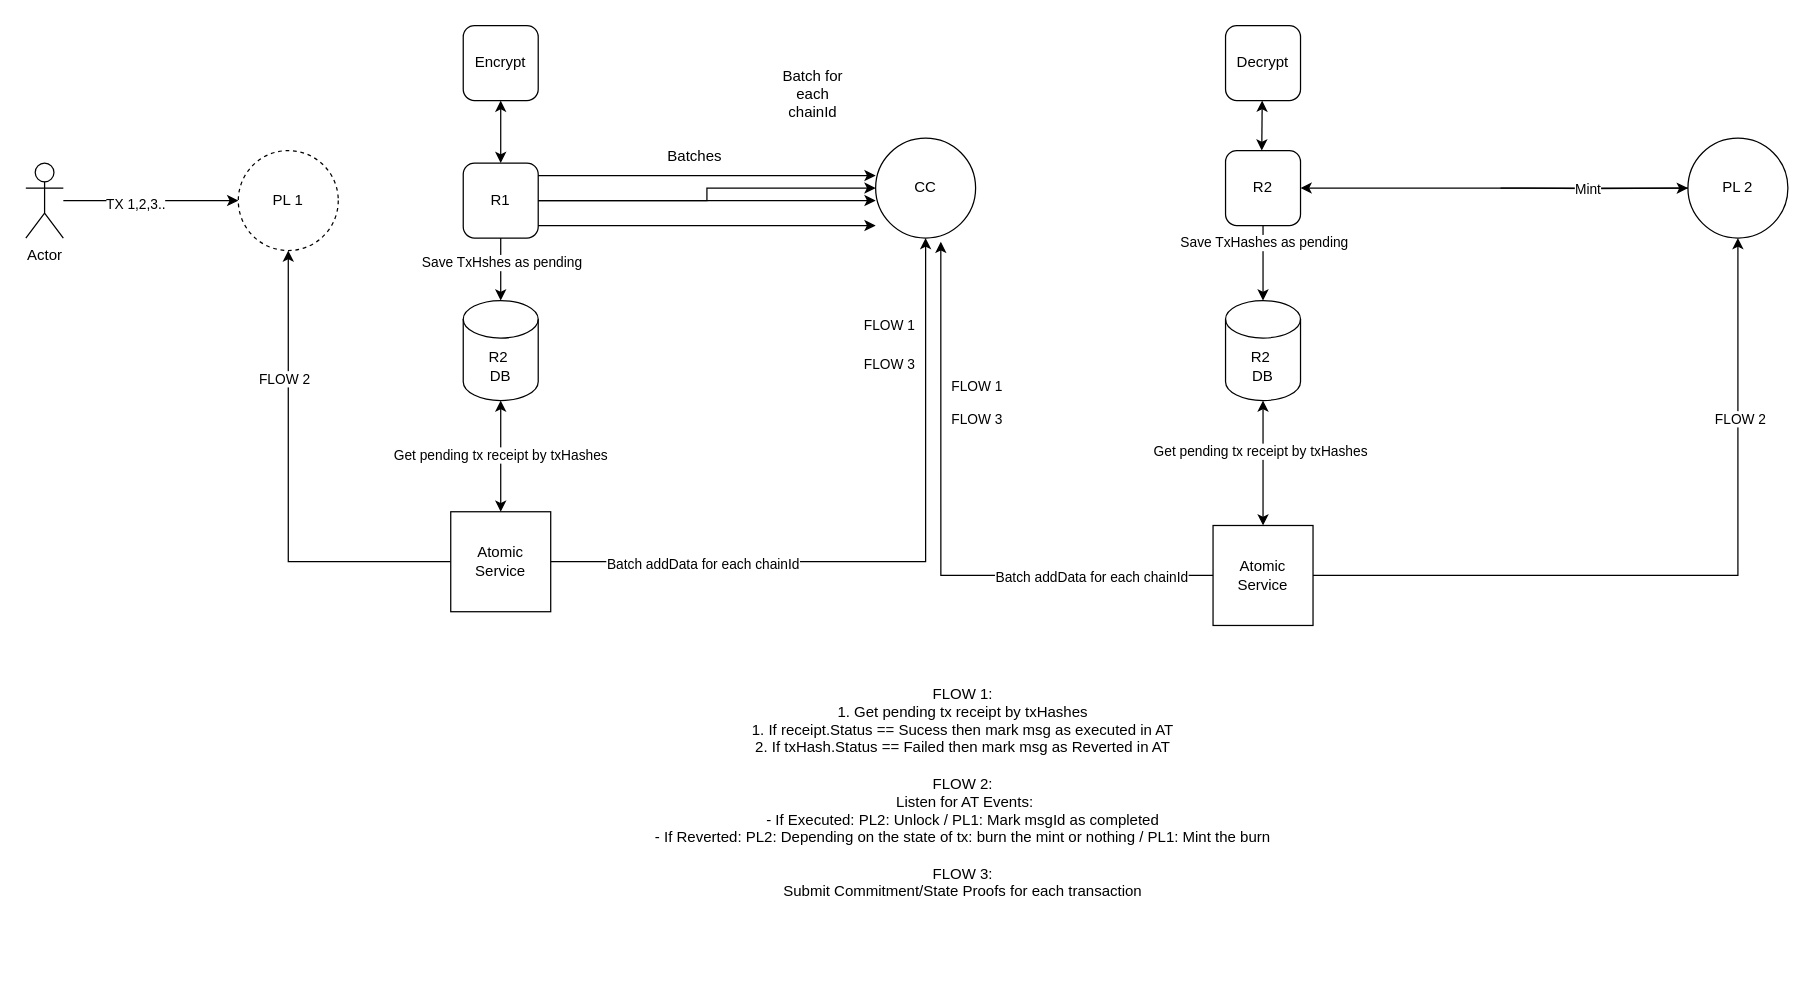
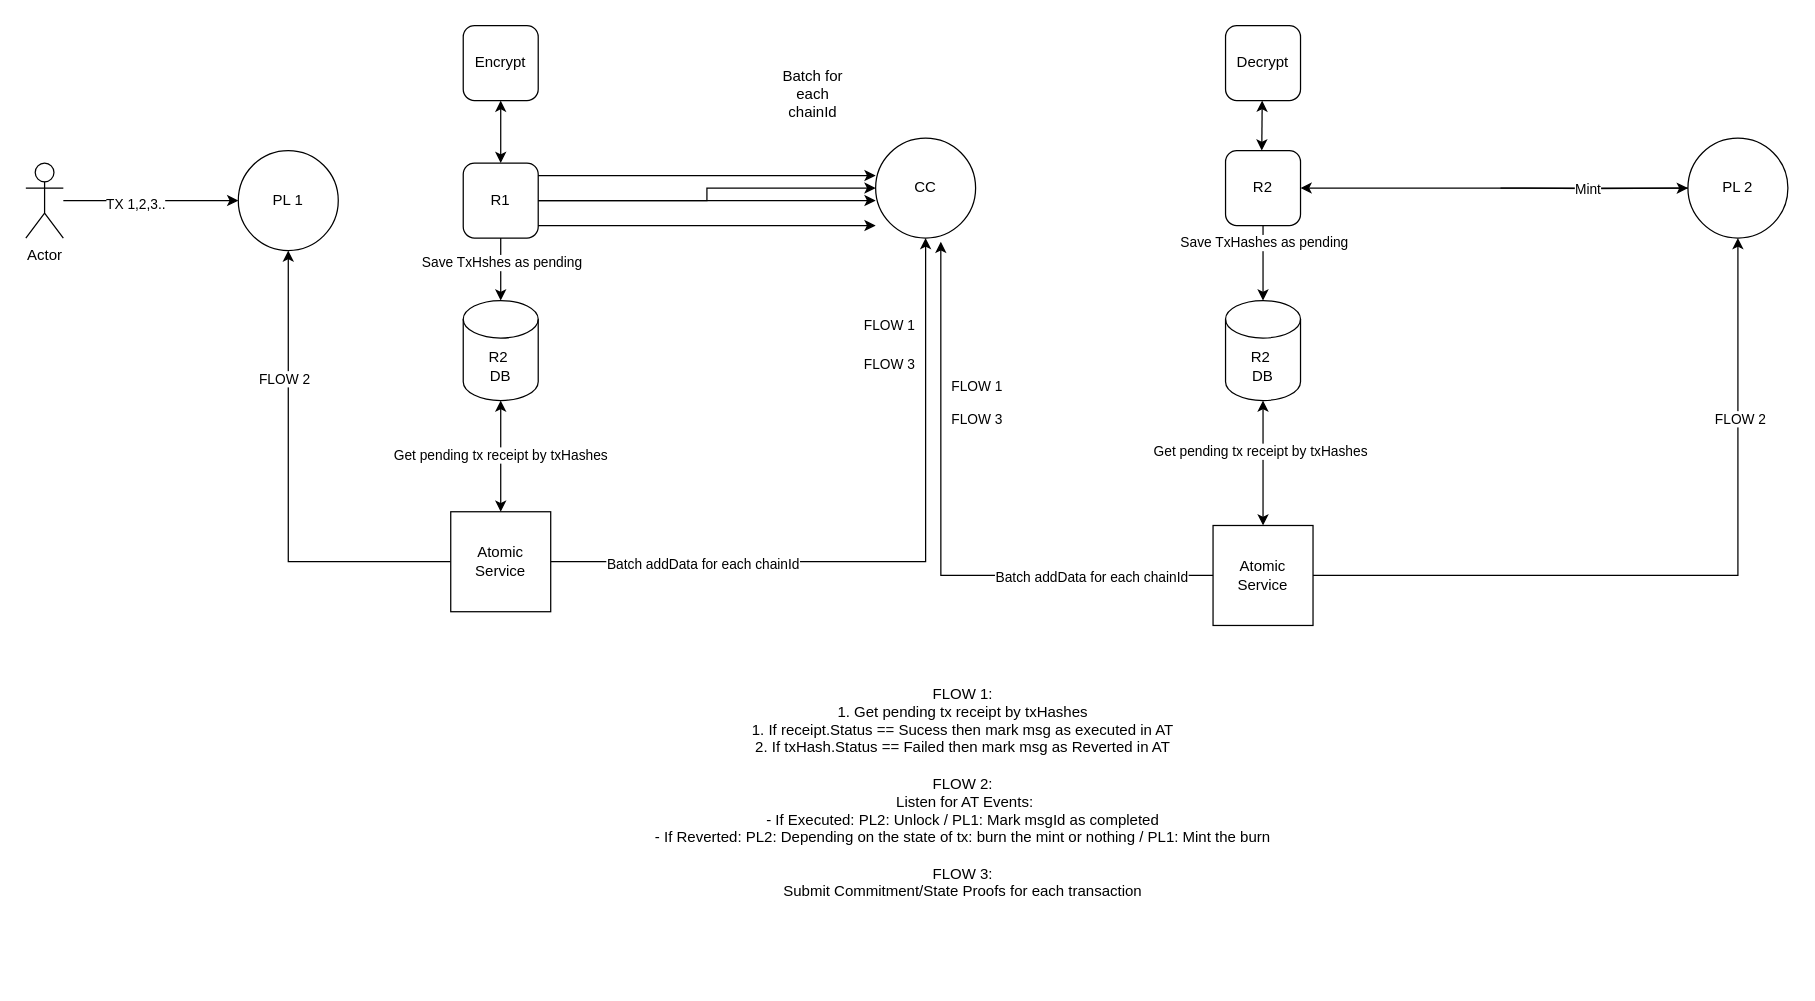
  <mxCell id="0" />
  <mxCell id="1" parent="0" />
- <mxCell id="2" value="PL 1" style="ellipse;whiteSpace=wrap;html=1;aspect=fixed;dashed=1;" vertex="1" parent="1"><mxGeometry x="190" y="120" width="80" height="80" as="geometry" /></mxCell>
+ <mxCell id="2" value="PL 1" style="ellipse;whiteSpace=wrap;html=1;aspect=fixed;" vertex="1" parent="1"><mxGeometry x="190" y="120" width="80" height="80" as="geometry" /></mxCell>
  <mxCell id="3" value="CC" style="ellipse;whiteSpace=wrap;html=1;aspect=fixed;" vertex="1" parent="1"><mxGeometry x="700" y="110" width="80" height="80" as="geometry" /></mxCell>
  <mxCell id="4" style="edgeStyle=orthogonalEdgeStyle;rounded=0;orthogonalLoop=1;jettySize=auto;html=1;" edge="1" parent="1" source="6" target="2"><mxGeometry relative="1" as="geometry" /></mxCell>
  <mxCell id="5" value="TX 1,2,3.." style="edgeLabel;html=1;align=center;verticalAlign=middle;resizable=0;points=[];" vertex="1" connectable="0" parent="4"><mxGeometry x="-0.181" y="-2" relative="1" as="geometry"><mxPoint as="offset" /></mxGeometry></mxCell>
  <mxCell id="6" value="Actor" style="shape=umlActor;verticalLabelPosition=bottom;verticalAlign=top;html=1;outlineConnect=0;" vertex="1" parent="1"><mxGeometry x="20" y="130" width="30" height="60" as="geometry" /></mxCell>
  <mxCell id="7" style="edgeStyle=orthogonalEdgeStyle;rounded=0;orthogonalLoop=1;jettySize=auto;html=1;" edge="1" parent="1" source="8" target="3"><mxGeometry relative="1" as="geometry" /></mxCell>
  <mxCell id="8" value="R1" style="rounded=1;whiteSpace=wrap;html=1;direction=west;" vertex="1" parent="1"><mxGeometry x="370" y="130" width="60" height="60" as="geometry" /></mxCell>
  <mxCell id="9" value="" style="endArrow=classic;html=1;rounded=0;" edge="1" parent="1"><mxGeometry width="50" height="50" relative="1" as="geometry"><mxPoint x="430" y="140" as="sourcePoint" /><mxPoint x="700" y="140" as="targetPoint" /></mxGeometry></mxCell>
  <mxCell id="10" value="" style="endArrow=classic;html=1;rounded=0;" edge="1" parent="1"><mxGeometry width="50" height="50" relative="1" as="geometry"><mxPoint x="430" y="160" as="sourcePoint" /><mxPoint x="700" y="160" as="targetPoint" /></mxGeometry></mxCell>
  <mxCell id="11" value="" style="endArrow=classic;html=1;rounded=0;" edge="1" parent="1"><mxGeometry width="50" height="50" relative="1" as="geometry"><mxPoint x="430" y="180" as="sourcePoint" /><mxPoint x="700" y="180" as="targetPoint" /></mxGeometry></mxCell>
  <mxCell id="12" value="" style="edgeStyle=orthogonalEdgeStyle;rounded=0;orthogonalLoop=1;jettySize=auto;html=1;" edge="1" parent="1" source="13" target="18"><mxGeometry relative="1" as="geometry" /></mxCell>
  <mxCell id="13" value="PL 2" style="ellipse;whiteSpace=wrap;html=1;aspect=fixed;" vertex="1" parent="1"><mxGeometry x="1350" y="110" width="80" height="80" as="geometry" /></mxCell>
  <mxCell id="14" style="edgeStyle=orthogonalEdgeStyle;rounded=0;orthogonalLoop=1;jettySize=auto;html=1;entryX=0;entryY=0.5;entryDx=0;entryDy=0;" edge="1" parent="1" target="13"><mxGeometry relative="1" as="geometry"><mxPoint x="1200" y="150" as="sourcePoint" /></mxGeometry></mxCell>
  <mxCell id="15" value="Mint" style="edgeLabel;html=1;align=center;verticalAlign=middle;resizable=0;points=[];" vertex="1" connectable="0" parent="14"><mxGeometry x="-0.088" relative="1" as="geometry"><mxPoint x="1" as="offset" /></mxGeometry></mxCell>
  <mxCell id="16" style="edgeStyle=orthogonalEdgeStyle;rounded=0;orthogonalLoop=1;jettySize=auto;html=1;" edge="1" parent="1" source="18" target="22"><mxGeometry relative="1" as="geometry" /></mxCell>
  <mxCell id="17" value="Save TxHashes as pending" style="edgeLabel;html=1;align=center;verticalAlign=middle;resizable=0;points=[];" vertex="1" connectable="0" parent="16"><mxGeometry x="-0.553" relative="1" as="geometry"><mxPoint as="offset" /></mxGeometry></mxCell>
  <mxCell id="18" value="R2" style="rounded=1;whiteSpace=wrap;html=1;" vertex="1" parent="1"><mxGeometry x="980" y="120" width="60" height="60" as="geometry" /></mxCell>
  <mxCell id="19" style="edgeStyle=orthogonalEdgeStyle;rounded=0;orthogonalLoop=1;jettySize=auto;html=1;entryX=0.5;entryY=1;entryDx=0;entryDy=0;" edge="1" parent="1" source="21" target="13"><mxGeometry relative="1" as="geometry" /></mxCell>
  <mxCell id="20" value="FLOW 2" style="edgeLabel;html=1;align=center;verticalAlign=middle;resizable=0;points=[];" vertex="1" connectable="0" parent="19"><mxGeometry x="0.527" y="-1" relative="1" as="geometry"><mxPoint as="offset" /></mxGeometry></mxCell>
  <mxCell id="21" value="Atomic&lt;div&gt;Service&lt;/div&gt;" style="whiteSpace=wrap;html=1;aspect=fixed;" vertex="1" parent="1"><mxGeometry x="970" y="420" width="80" height="80" as="geometry" /></mxCell>
  <mxCell id="22" value="R2&amp;nbsp;&lt;br&gt;DB" style="shape=cylinder3;whiteSpace=wrap;html=1;boundedLbl=1;backgroundOutline=1;size=15;" vertex="1" parent="1"><mxGeometry x="980" y="240" width="60" height="80" as="geometry" /></mxCell>
  <mxCell id="23" value="" style="endArrow=classic;startArrow=classic;html=1;rounded=0;entryX=0.5;entryY=1;entryDx=0;entryDy=0;entryPerimeter=0;exitX=0.5;exitY=0;exitDx=0;exitDy=0;" edge="1" parent="1" source="21" target="22"><mxGeometry width="50" height="50" relative="1" as="geometry"><mxPoint x="870" y="410" as="sourcePoint" /><mxPoint y="340" as="targetPoint" x="860" /></mxGeometry></mxCell>
  <mxCell id="24" value="Get pending tx receipt by txHashes" style="edgeLabel;html=1;align=center;verticalAlign=middle;resizable=0;points=[];" vertex="1" connectable="0" parent="23"><mxGeometry x="0.208" y="3" relative="1" as="geometry"><mxPoint as="offset" /></mxGeometry></mxCell>
  <mxCell id="25" value="Batch for each chainId" style="text;html=1;align=center;verticalAlign=middle;whiteSpace=wrap;rounded=0;" vertex="1" parent="1"><mxGeometry x="620" y="60" width="60" height="30" as="geometry" /></mxCell>
  <mxCell id="26" value="&lt;div&gt;FLOW 1:&lt;/div&gt;&lt;div&gt;1. Get pending tx receipt by txHashes&lt;br&gt;1. If receipt.Status == Sucess then mark msg as executed in AT&lt;/div&gt;&lt;div&gt;2. If txHash.Status == Failed then mark msg as Reverted in AT&lt;/div&gt;&lt;div&gt;&lt;br&gt;FLOW 2:&lt;br&gt;&amp;nbsp;Listen for AT Events:&lt;/div&gt;&lt;div&gt;- If Executed: PL2: Unlock / PL1: Mark msgId as completed&lt;/div&gt;&lt;div&gt;- If Reverted: PL2: Depending on the state of tx: burn the mint or nothing / PL1: Mint the burn&lt;/div&gt;&lt;div&gt;&lt;br&gt;&lt;/div&gt;&lt;div&gt;FLOW 3:&lt;br&gt;Submit Commitment/State Proofs for each transaction&lt;/div&gt;" style="text;html=1;align=center;verticalAlign=middle;whiteSpace=wrap;rounded=0;" vertex="1" parent="1"><mxGeometry x="510" y="489" width="520" height="290" as="geometry" /></mxCell>
  <mxCell id="27" style="edgeStyle=orthogonalEdgeStyle;rounded=0;orthogonalLoop=1;jettySize=auto;html=1;entryX=0.652;entryY=1.036;entryDx=0;entryDy=0;entryPerimeter=0;" edge="1" parent="1" source="21" target="3"><mxGeometry relative="1" as="geometry" /></mxCell>
  <mxCell id="28" value="FLOW 1" style="edgeLabel;html=1;align=center;verticalAlign=middle;resizable=0;points=[];" vertex="1" connectable="0" parent="27"><mxGeometry x="0.523" y="-1" relative="1" as="geometry"><mxPoint x="27" as="offset" /></mxGeometry></mxCell>
  <mxCell id="29" value="FLOW 3&lt;div&gt;&lt;br&gt;&lt;/div&gt;" style="edgeLabel;html=1;align=center;verticalAlign=middle;resizable=0;points=[];" vertex="1" connectable="0" parent="27"><mxGeometry x="0.386" relative="1" as="geometry"><mxPoint x="28" as="offset" /></mxGeometry></mxCell>
  <mxCell id="30" value="Batch addData for each chainId" style="edgeLabel;html=1;align=center;verticalAlign=middle;resizable=0;points=[];" vertex="1" connectable="0" parent="27"><mxGeometry x="-0.596" y="1" relative="1" as="geometry"><mxPoint as="offset" /></mxGeometry></mxCell>
  <mxCell id="31" value="R2&amp;nbsp;&lt;br&gt;DB" style="shape=cylinder3;whiteSpace=wrap;html=1;boundedLbl=1;backgroundOutline=1;size=15;" vertex="1" parent="1"><mxGeometry x="370" y="240" width="60" height="80" as="geometry" /></mxCell>
  <mxCell id="32" style="edgeStyle=orthogonalEdgeStyle;rounded=0;orthogonalLoop=1;jettySize=auto;html=1;" edge="1" parent="1" source="38" target="3"><mxGeometry relative="1" as="geometry"><mxPoint x="730" y="430" as="targetPoint" /></mxGeometry></mxCell>
  <mxCell id="33" value="FLOW 1" style="edgeLabel;html=1;align=center;verticalAlign=middle;resizable=0;points=[];" vertex="1" connectable="0" parent="32"><mxGeometry x="0.754" y="3" relative="1" as="geometry"><mxPoint x="-27" as="offset" /></mxGeometry></mxCell>
  <mxCell id="34" value="FLOW 3" style="edgeLabel;html=1;align=center;verticalAlign=middle;resizable=0;points=[];" vertex="1" connectable="0" parent="32"><mxGeometry x="0.643" y="2" relative="1" as="geometry"><mxPoint x="-28" as="offset" /></mxGeometry></mxCell>
  <mxCell id="35" value="Batch addData for each chainId" style="edgeLabel;html=1;align=center;verticalAlign=middle;resizable=0;points=[];" vertex="1" connectable="0" parent="32"><mxGeometry x="-0.562" y="-1" relative="1" as="geometry"><mxPoint x="-1" as="offset" /></mxGeometry></mxCell>
  <mxCell id="36" style="edgeStyle=orthogonalEdgeStyle;rounded=0;orthogonalLoop=1;jettySize=auto;html=1;" edge="1" parent="1" source="38" target="2"><mxGeometry relative="1" as="geometry" /></mxCell>
  <mxCell id="37" value="FLOW 2" style="edgeLabel;html=1;align=center;verticalAlign=middle;resizable=0;points=[];" vertex="1" connectable="0" parent="36"><mxGeometry x="0.464" y="4" relative="1" as="geometry"><mxPoint as="offset" /></mxGeometry></mxCell>
  <mxCell id="38" value="Atomic&lt;div&gt;Service&lt;/div&gt;" style="whiteSpace=wrap;html=1;aspect=fixed;" vertex="1" parent="1"><mxGeometry x="360" y="409" width="80" height="80" as="geometry" /></mxCell>
  <mxCell id="39" style="edgeStyle=orthogonalEdgeStyle;rounded=0;orthogonalLoop=1;jettySize=auto;html=1;entryX=0.5;entryY=0;entryDx=0;entryDy=0;entryPerimeter=0;" edge="1" parent="1" source="8" target="31"><mxGeometry relative="1" as="geometry" /></mxCell>
  <mxCell id="40" value="Save TxHshes as pending" style="edgeLabel;html=1;align=center;verticalAlign=middle;resizable=0;points=[];" vertex="1" connectable="0" parent="39"><mxGeometry x="-0.247" relative="1" as="geometry"><mxPoint as="offset" /></mxGeometry></mxCell>
  <mxCell id="41" value="Get pending tx receipt by txHashes" style="endArrow=classic;startArrow=classic;html=1;rounded=0;entryX=0.5;entryY=1;entryDx=0;entryDy=0;entryPerimeter=0;exitX=0.5;exitY=0;exitDx=0;exitDy=0;" edge="1" parent="1" source="38" target="31"><mxGeometry width="50" height="50" relative="1" as="geometry"><mxPoint x="320" y="400" as="sourcePoint" /><mxPoint x="370" y="350" as="targetPoint" /></mxGeometry></mxCell>
  <mxCell id="42" value="Encrypt" style="rounded=1;whiteSpace=wrap;html=1;" vertex="1" parent="1"><mxGeometry x="370" y="20" width="60" height="60" as="geometry" /></mxCell>
- <mxCell id="43" value="Batches" style="text;html=1;align=center;verticalAlign=middle;resizable=0;points=[];autosize=1;strokeColor=none;fillColor=none;" vertex="1" parent="1"><mxGeometry x="520" y="110" width="70" height="30" as="geometry" /></mxCell>
  <mxCell id="44" value="Decrypt" style="rounded=1;whiteSpace=wrap;html=1;" vertex="1" parent="1"><mxGeometry x="980" y="20" width="60" height="60" as="geometry" /></mxCell>
  <mxCell id="45" value="" style="endArrow=classic;startArrow=classic;html=1;rounded=0;entryX=0.5;entryY=1;entryDx=0;entryDy=0;exitX=0.5;exitY=1;exitDx=0;exitDy=0;" edge="1" parent="1" source="8" target="42"><mxGeometry width="50" height="50" relative="1" as="geometry"><mxPoint x="405" y="120" as="sourcePoint" /><mxPoint x="450" y="75" as="targetPoint" /></mxGeometry></mxCell>
  <mxCell id="46" value="" style="endArrow=classic;startArrow=classic;html=1;rounded=0;entryX=0.5;entryY=1;entryDx=0;entryDy=0;" edge="1" parent="1"><mxGeometry width="50" height="50" relative="1" as="geometry"><mxPoint x="1009" y="120" as="sourcePoint" /><mxPoint x="1009.33" y="80" as="targetPoint" /></mxGeometry></mxCell>
